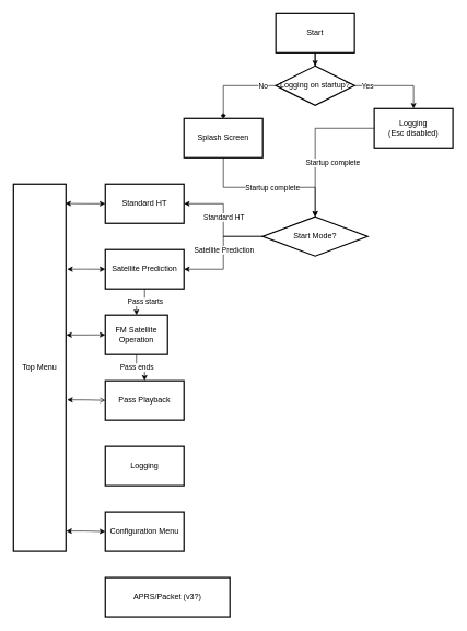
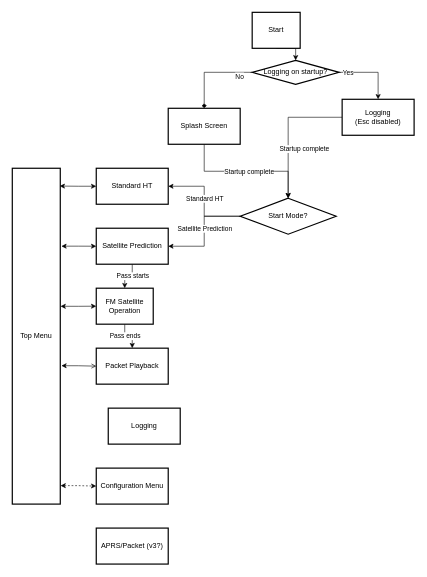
  <mxCell id="0" />
  <mxCell id="1" parent="0" />
  <mxCell id="2" value="" style="edgeStyle=orthogonalEdgeStyle;rounded=0;orthogonalLoop=1;jettySize=auto;html=1;" edge="1" parent="1" source="7" target="10"><mxGeometry relative="1" as="geometry" /></mxCell>
  <mxCell id="3" value="Yes" style="edgeLabel;html=1;align=center;verticalAlign=middle;resizable=0;points=[];" vertex="1" connectable="0" parent="2"><mxGeometry x="-0.361" relative="1" as="geometry"><mxPoint x="-21" as="offset" /></mxGeometry></mxCell>
  <mxCell id="4" value="" style="edgeStyle=orthogonalEdgeStyle;rounded=0;orthogonalLoop=1;jettySize=auto;html=1;endArrow=none;endFill=0;startArrow=classic;startFill=1;" edge="1" parent="1" source="7" target="11"><mxGeometry relative="1" as="geometry" /></mxCell>
  <mxCell id="5" value="" style="edgeStyle=orthogonalEdgeStyle;rounded=0;orthogonalLoop=1;jettySize=auto;html=1;startArrow=none;startFill=0;endArrow=diamond;endFill=1;" edge="1" parent="1" source="7" target="14"><mxGeometry relative="1" as="geometry" /></mxCell>
  <mxCell id="6" value="No" style="edgeLabel;html=1;align=center;verticalAlign=middle;resizable=0;points=[];" vertex="1" connectable="0" parent="5"><mxGeometry x="0.221" y="-1" relative="1" as="geometry"><mxPoint x="59" y="1" as="offset" /></mxGeometry></mxCell>
- <mxCell id="7" value="Logging on startup?" style="strokeWidth=2;html=1;shape=mxgraph.flowchart.decision;whiteSpace=wrap;" vertex="1" parent="1"><mxGeometry x="420" y="100" width="120" height="60" as="geometry" /></mxCell>
+ <mxCell id="7" value="Logging on startup?" style="strokeWidth=2;html=1;shape=mxgraph.flowchart.decision;whiteSpace=wrap;" vertex="1" parent="1"><mxGeometry x="420" y="100" width="145" height="40" as="geometry" /></mxCell>
  <mxCell id="8" value="" style="edgeStyle=orthogonalEdgeStyle;rounded=0;orthogonalLoop=1;jettySize=auto;html=1;startArrow=none;startFill=0;endArrow=classic;endFill=1;entryX=0.5;entryY=0;entryDx=0;entryDy=0;" edge="1" parent="1" source="10" target="35"><mxGeometry relative="1" as="geometry" /></mxCell>
  <mxCell id="9" value="Startup complete" style="edgeLabel;html=1;align=center;verticalAlign=middle;resizable=0;points=[];" vertex="1" connectable="0" parent="8"><mxGeometry x="0.263" relative="1" as="geometry"><mxPoint x="26" as="offset" /></mxGeometry></mxCell>
  <mxCell id="10" value="Logging&lt;br&gt;(Esc disabled)" style="whiteSpace=wrap;html=1;strokeWidth=2;" vertex="1" parent="1"><mxGeometry x="570" y="165" width="120" height="60" as="geometry" /></mxCell>
- <mxCell id="11" value="Start" style="whiteSpace=wrap;html=1;strokeWidth=2;" vertex="1" parent="1"><mxGeometry x="420" y="20" width="120" height="60" as="geometry" /></mxCell>
+ <mxCell id="11" value="Start" style="whiteSpace=wrap;html=1;strokeWidth=2;" vertex="1" parent="1"><mxGeometry x="420" y="20" width="80" height="60" as="geometry" /></mxCell>
  <mxCell id="12" value="" style="edgeStyle=orthogonalEdgeStyle;rounded=0;orthogonalLoop=1;jettySize=auto;html=1;startArrow=none;startFill=0;endArrow=classic;endFill=1;entryX=0.5;entryY=0;entryDx=0;entryDy=0;" edge="1" parent="1" source="14" target="35"><mxGeometry relative="1" as="geometry"><mxPoint x="300" y="170" as="targetPoint" /></mxGeometry></mxCell>
  <mxCell id="13" value="Startup complete" style="edgeLabel;html=1;align=center;verticalAlign=middle;resizable=0;points=[];" vertex="1" connectable="0" parent="12"><mxGeometry x="0.196" relative="1" as="geometry"><mxPoint x="-19" as="offset" /></mxGeometry></mxCell>
  <mxCell id="14" value="Splash Screen" style="whiteSpace=wrap;html=1;strokeWidth=2;" vertex="1" parent="1"><mxGeometry x="280" y="180" width="120" height="60" as="geometry" /></mxCell>
  <mxCell id="15" value="" style="edgeStyle=orthogonalEdgeStyle;rounded=0;orthogonalLoop=1;jettySize=auto;html=1;startArrow=classic;startFill=1;endArrow=classic;endFill=1;entryX=0.988;entryY=0.053;entryDx=0;entryDy=0;entryPerimeter=0;" edge="1" parent="1" source="16" target="21"><mxGeometry relative="1" as="geometry" /></mxCell>
  <mxCell id="16" value="Standard HT" style="whiteSpace=wrap;html=1;strokeWidth=2;" vertex="1" parent="1"><mxGeometry x="160" y="280" width="120" height="60" as="geometry" /></mxCell>
  <mxCell id="17" value="" style="edgeStyle=orthogonalEdgeStyle;rounded=0;orthogonalLoop=1;jettySize=auto;html=1;startArrow=classic;startFill=1;endArrow=classic;endFill=1;exitX=1.023;exitY=0.232;exitDx=0;exitDy=0;exitPerimeter=0;" edge="1" parent="1" source="21" target="24"><mxGeometry relative="1" as="geometry" /></mxCell>
  <mxCell id="18" value="" style="edgeStyle=orthogonalEdgeStyle;rounded=0;orthogonalLoop=1;jettySize=auto;html=1;startArrow=classic;startFill=1;endArrow=classic;endFill=1;exitX=1.006;exitY=0.411;exitDx=0;exitDy=0;exitPerimeter=0;" edge="1" parent="1" source="21" target="27"><mxGeometry relative="1" as="geometry" /></mxCell>
  <mxCell id="19" value="" style="edgeStyle=orthogonalEdgeStyle;rounded=0;orthogonalLoop=1;jettySize=auto;html=1;startArrow=classic;startFill=1;endArrow=open;endFill=1;exitX=1.023;exitY=0.588;exitDx=0;exitDy=0;exitPerimeter=0;" edge="1" parent="1" source="21" target="28"><mxGeometry relative="1" as="geometry" /></mxCell>
- <mxCell id="20" value="" style="edgeStyle=orthogonalEdgeStyle;rounded=0;orthogonalLoop=1;jettySize=auto;html=1;startArrow=classic;startFill=1;endArrow=classic;endFill=1;exitX=1.006;exitY=0.945;exitDx=0;exitDy=0;exitPerimeter=0;" edge="1" parent="1" source="21" target="30"><mxGeometry relative="1" as="geometry" /></mxCell>
+ <mxCell id="20" value="" style="edgeStyle=orthogonalEdgeStyle;rounded=0;orthogonalLoop=1;jettySize=auto;html=1;startArrow=classic;startFill=1;endArrow=classic;endFill=1;exitX=1.006;exitY=0.945;exitDx=0;exitDy=0;exitPerimeter=0;dashed=1;" edge="1" parent="1" source="21" target="30"><mxGeometry relative="1" as="geometry" /></mxCell>
  <mxCell id="21" value="Top Menu" style="whiteSpace=wrap;html=1;strokeWidth=2;" vertex="1" parent="1"><mxGeometry x="20" y="280" width="80" height="560" as="geometry" /></mxCell>
  <mxCell id="22" value="" style="edgeStyle=orthogonalEdgeStyle;rounded=0;orthogonalLoop=1;jettySize=auto;html=1;startArrow=none;startFill=0;endArrow=classic;endFill=1;" edge="1" parent="1" source="24" target="27"><mxGeometry relative="1" as="geometry" /></mxCell>
  <mxCell id="23" value="Pass starts" style="edgeLabel;html=1;align=center;verticalAlign=middle;resizable=0;points=[];" vertex="1" connectable="0" parent="22"><mxGeometry x="-0.29" relative="1" as="geometry"><mxPoint as="offset" /></mxGeometry></mxCell>
  <mxCell id="24" value="Satellite Prediction" style="whiteSpace=wrap;html=1;strokeWidth=2;" vertex="1" parent="1"><mxGeometry x="160" y="380" width="120" height="60" as="geometry" /></mxCell>
  <mxCell id="25" value="" style="edgeStyle=orthogonalEdgeStyle;rounded=0;orthogonalLoop=1;jettySize=auto;html=1;startArrow=none;startFill=0;endArrow=classic;endFill=1;" edge="1" parent="1" source="27" target="28"><mxGeometry relative="1" as="geometry" /></mxCell>
  <mxCell id="26" value="Pass ends" style="edgeLabel;html=1;align=center;verticalAlign=middle;resizable=0;points=[];" vertex="1" connectable="0" parent="25"><mxGeometry x="-0.29" relative="1" as="geometry"><mxPoint as="offset" /></mxGeometry></mxCell>
  <mxCell id="27" value="FM Satellite Operation" style="whiteSpace=wrap;html=1;strokeWidth=2;" vertex="1" parent="1"><mxGeometry x="160" y="480" width="95" height="60" as="geometry" /></mxCell>
- <mxCell id="28" value="Pass Playback" style="whiteSpace=wrap;html=1;strokeWidth=2;" vertex="1" parent="1"><mxGeometry x="160" y="580" width="120" height="60" as="geometry" /></mxCell>
- <mxCell id="29" value="Logging" style="whiteSpace=wrap;html=1;strokeWidth=2;" vertex="1" parent="1"><mxGeometry x="160" y="680" width="120" height="60" as="geometry" /></mxCell>
+ <mxCell id="28" value="Packet Playback" style="whiteSpace=wrap;html=1;strokeWidth=2;" vertex="1" parent="1"><mxGeometry x="160" y="580" width="120" height="60" as="geometry" /></mxCell>
+ <mxCell id="29" value="Logging" style="whiteSpace=wrap;html=1;strokeWidth=2;" vertex="1" parent="1"><mxGeometry x="180" y="680" width="120" height="60" as="geometry" /></mxCell>
  <mxCell id="30" value="Configuration Menu" style="whiteSpace=wrap;html=1;strokeWidth=2;" vertex="1" parent="1"><mxGeometry x="160" y="780" width="120" height="60" as="geometry" /></mxCell>
  <mxCell id="31" style="edgeStyle=orthogonalEdgeStyle;rounded=0;orthogonalLoop=1;jettySize=auto;html=1;entryX=1;entryY=0.5;entryDx=0;entryDy=0;startArrow=none;startFill=0;endArrow=classic;endFill=1;" edge="1" parent="1" source="35" target="16"><mxGeometry relative="1" as="geometry" /></mxCell>
  <mxCell id="32" value="Standard HT" style="edgeLabel;html=1;align=center;verticalAlign=middle;resizable=0;points=[];" vertex="1" connectable="0" parent="31"><mxGeometry x="0.154" relative="1" as="geometry"><mxPoint y="8" as="offset" /></mxGeometry></mxCell>
  <mxCell id="33" style="edgeStyle=orthogonalEdgeStyle;rounded=0;orthogonalLoop=1;jettySize=auto;html=1;entryX=1;entryY=0.5;entryDx=0;entryDy=0;startArrow=none;startFill=0;endArrow=classic;endFill=1;" edge="1" parent="1" source="35" target="24"><mxGeometry relative="1" as="geometry" /></mxCell>
  <mxCell id="34" value="Satellite Prediction" style="edgeLabel;html=1;align=center;verticalAlign=middle;resizable=0;points=[];" vertex="1" connectable="0" parent="33"><mxGeometry x="0.117" y="1" relative="1" as="geometry"><mxPoint x="-1" y="-15" as="offset" /></mxGeometry></mxCell>
  <mxCell id="35" value="Start Mode?" style="rhombus;whiteSpace=wrap;html=1;strokeWidth=2;" vertex="1" parent="1"><mxGeometry x="400" y="330" width="160" height="60" as="geometry" /></mxCell>
- <mxCell id="36" value="APRS/Packet (v3?)" style="whiteSpace=wrap;html=1;strokeWidth=2;" vertex="1" parent="1"><mxGeometry x="160" y="880" width="190" height="60" as="geometry" /></mxCell>
+ <mxCell id="36" value="APRS/Packet (v3?)" style="whiteSpace=wrap;html=1;strokeWidth=2;" vertex="1" parent="1"><mxGeometry x="160" y="880" width="120" height="60" as="geometry" /></mxCell>
